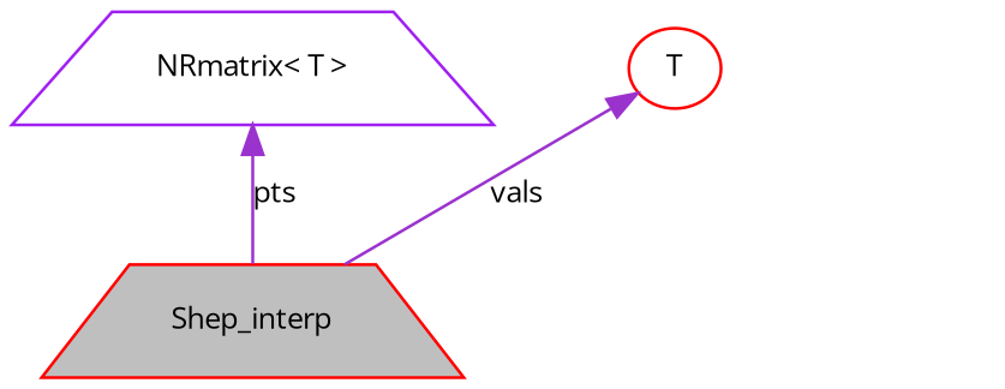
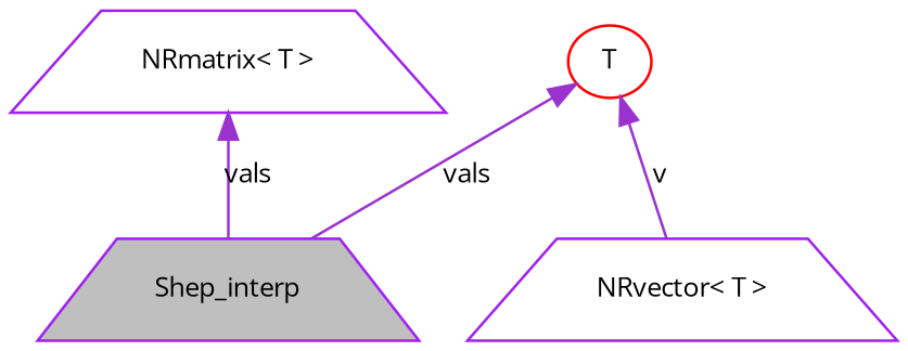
  digraph {
    fontname="Open Sans"
    node [color=red fillcolor=white fontname="Open Sans" fontsize=10 shape=trapezium style=filled]
    edge [color=darkorchid3 dir=back fontname="Open Sans" fontsize=10 labelfontname="FreeSans.ttf" labelfontsize=10 style=solid]
-   n1 [fillcolor=grey75 fontcolor=black height=0.2 label=Shep_interp width=0.4]
+   n1 [color=purple fillcolor=grey75 fontcolor=black height=0.2 label=Shep_interp width=0.4]
    n2 [color=purple height=0.2 label="NRmatrix\< T \>" width=0.4]
+   n3 [color=purple height=0.2 label="NRvector\< T \>" width=0.4]
    n4 [height=0.2 label=T shape=ellipse width=0.4]
-   n2 -> n1 [label=pts]
+   n2 -> n1 [label=vals]
    n4 -> n1 [label=vals]
+   n4 -> n3 [label=v]
  }
